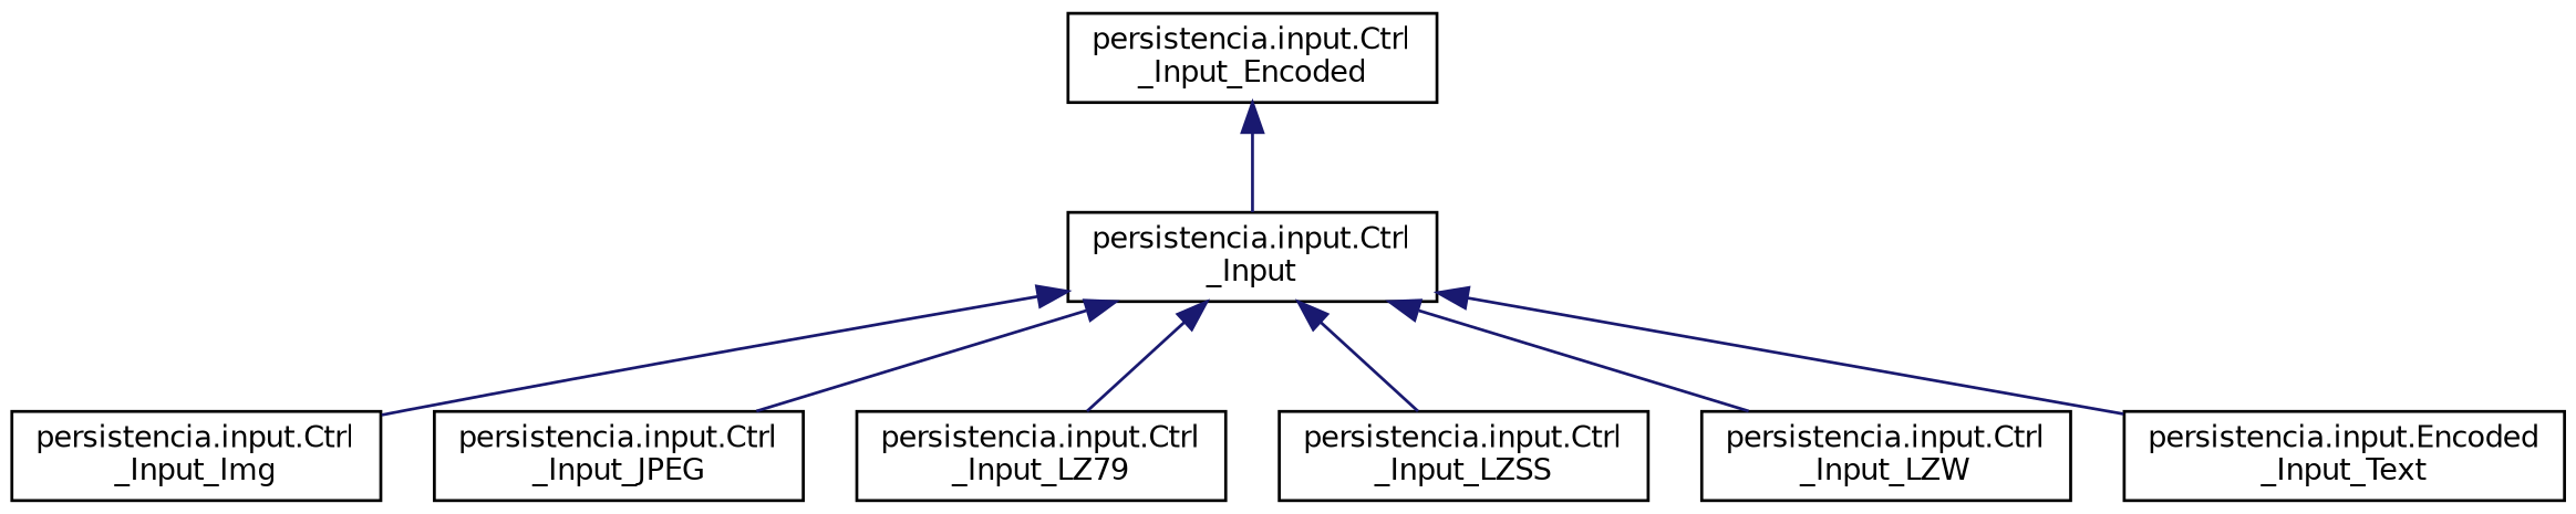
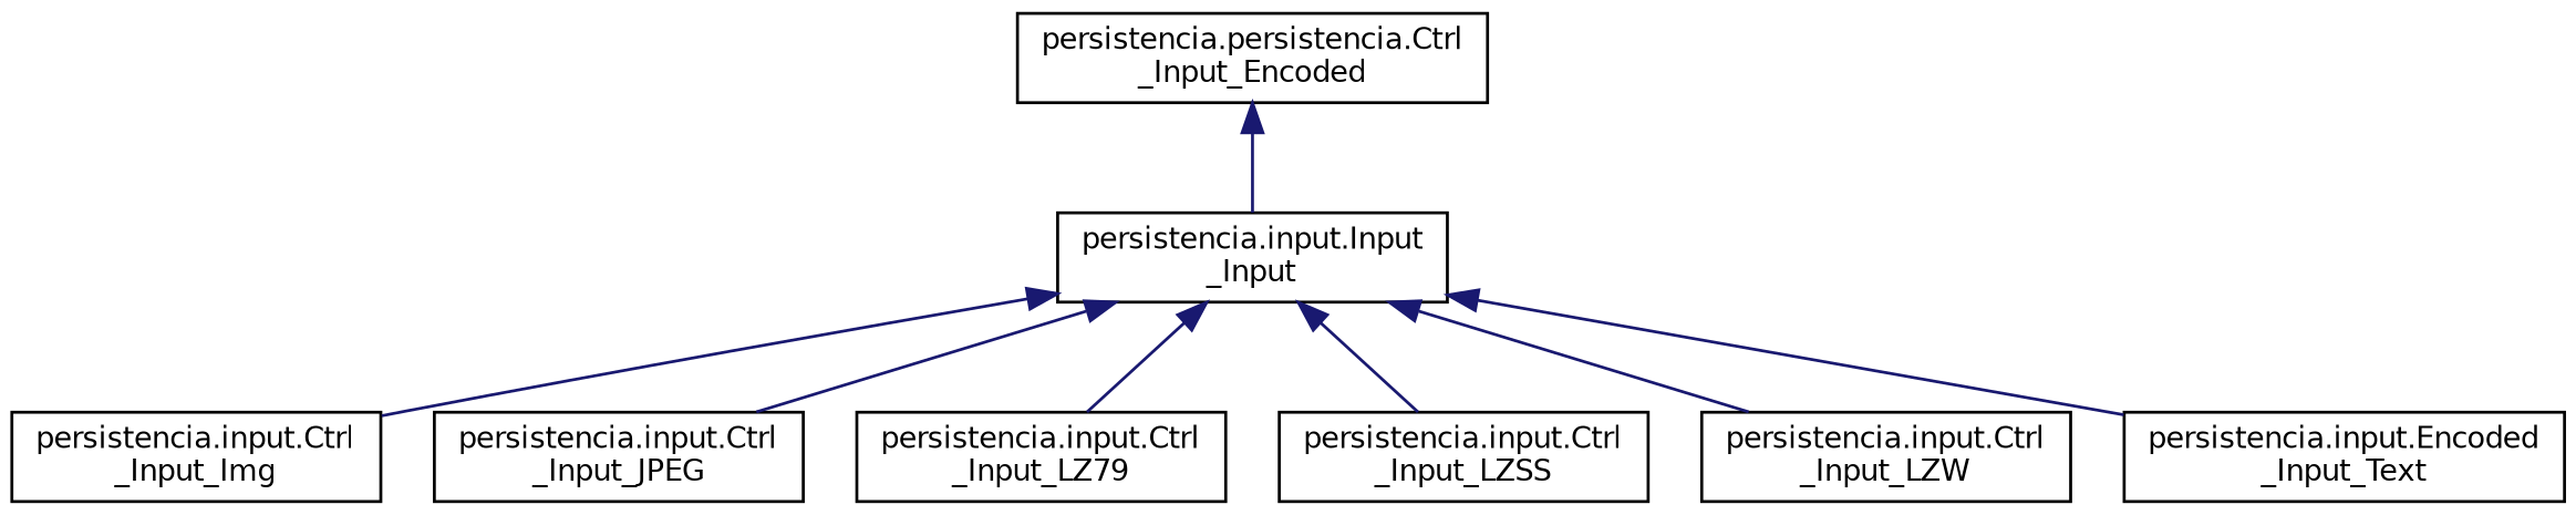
  digraph {
    rankdir=TB
    node [color=black fillcolor=white fontname=Helvetica fontsize=10 shape=record style=filled]
    edge [color=midnightblue dir=back fontname=Helvetica fontsize=10 labelfontname=Helvetica labelfontsize=10 style=solid]
-   n1 [height=0.2 label="persistencia.input.Ctrl\l_Input" width=0.4]
+   n1 [height=0.2 label="persistencia.input.Input\l_Input" width=0.4]
    n2 [height=0.2 label="persistencia.input.Ctrl\l_Input_Img" width=0.4]
    n3 [height=0.2 label="persistencia.input.Ctrl\l_Input_JPEG" width=0.4]
    n4 [height=0.2 label="persistencia.input.Ctrl\l_Input_LZ79" width=0.4]
    n5 [height=0.2 label="persistencia.input.Ctrl\l_Input_LZSS" width=0.4]
    n6 [height=0.2 label="persistencia.input.Ctrl\l_Input_LZW" width=0.4]
    n7 [height=0.2 label="persistencia.input.Encoded\l_Input_Text" width=0.4]
-   n8 [height=0.2 label="persistencia.input.Ctrl\l_Input_Encoded" width=0.4]
+   n8 [height=0.2 label="persistencia.persistencia.Ctrl\l_Input_Encoded" width=0.4]
    n1 -> n2
    n1 -> n3
    n1 -> n4
    n1 -> n5
    n1 -> n6
    n1 -> n7
    n8 -> n1
  }
